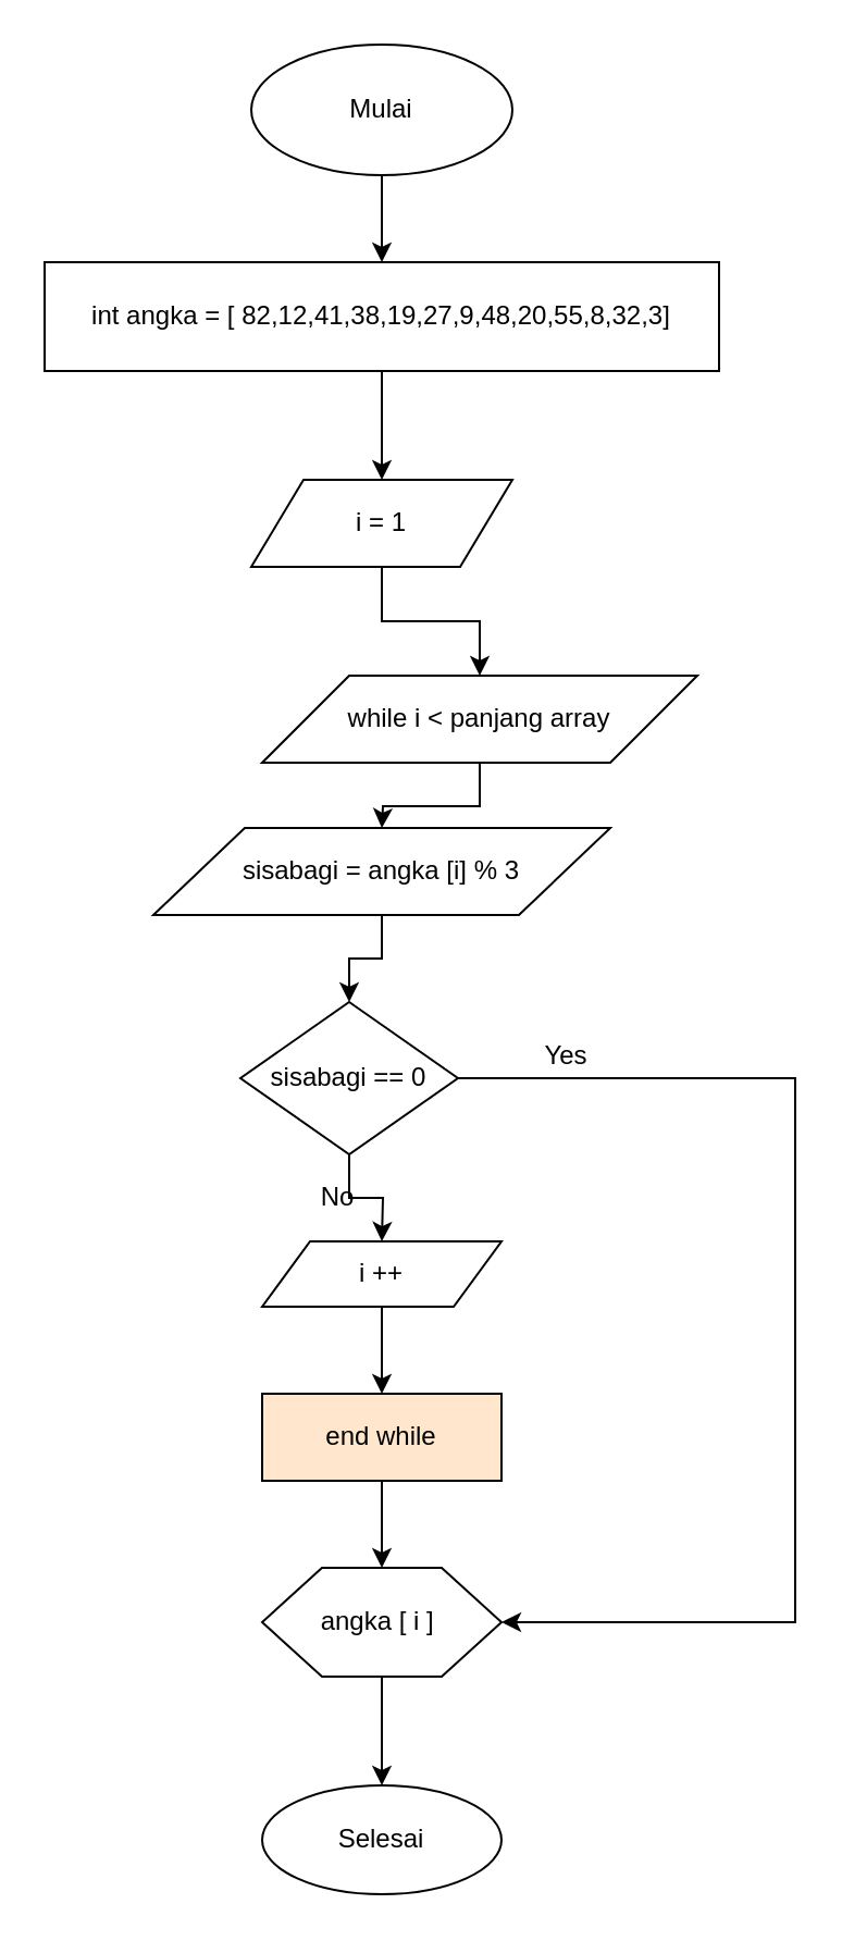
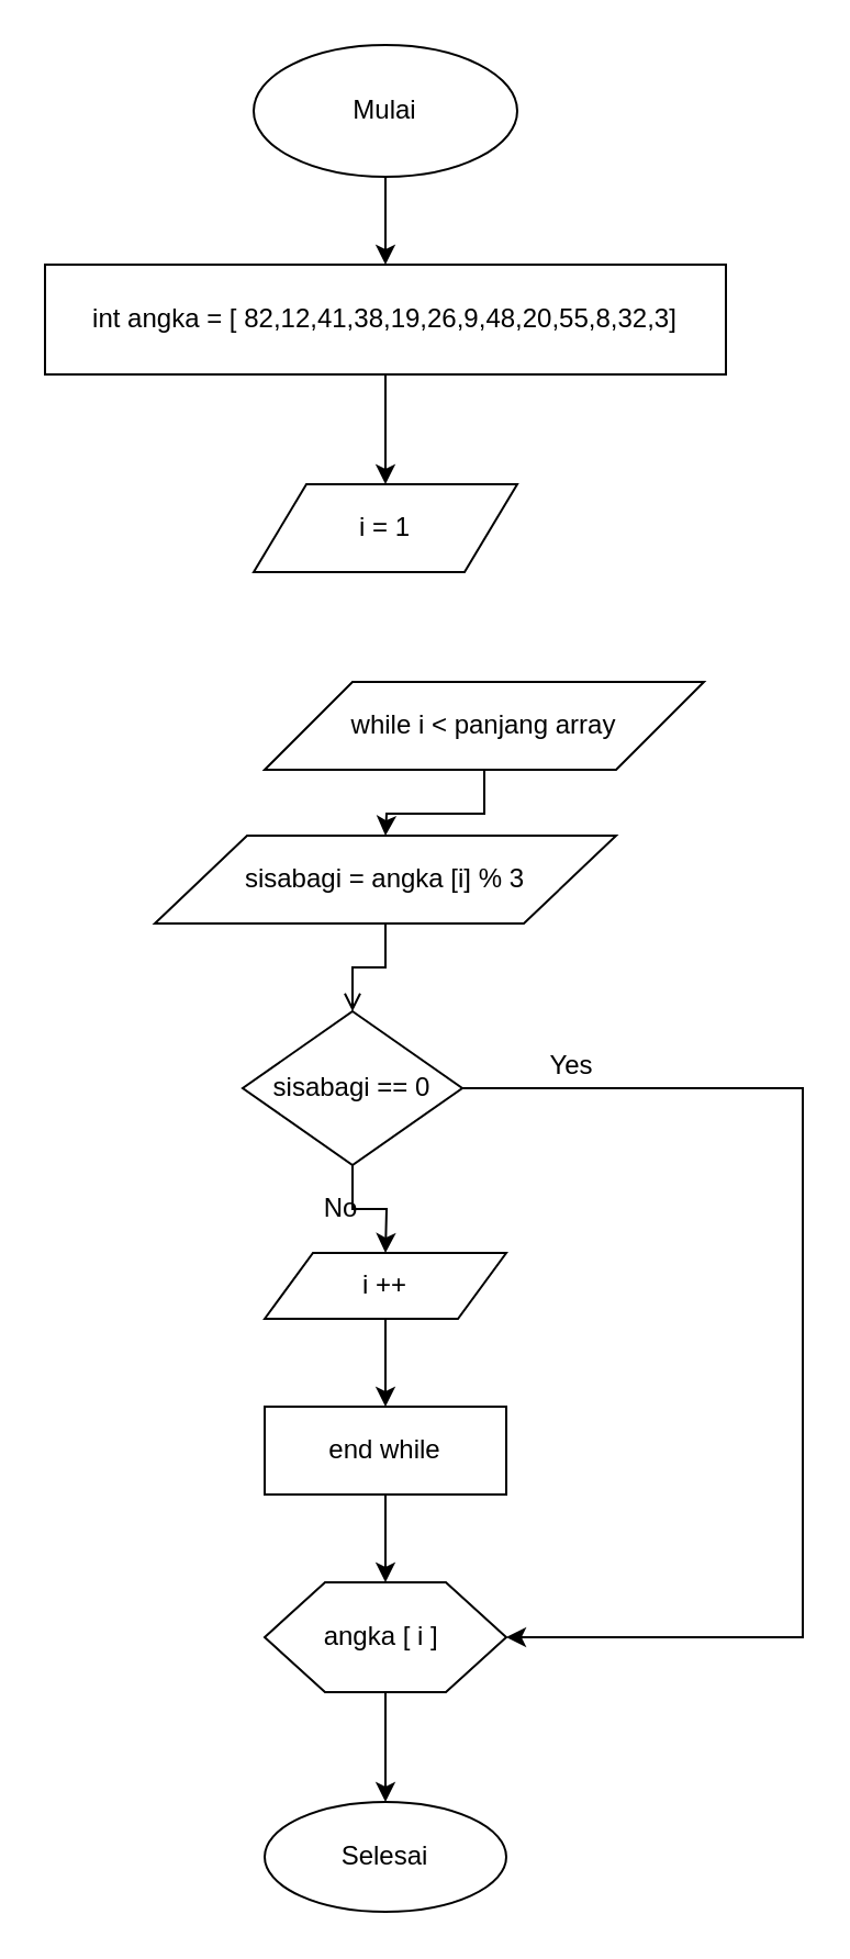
  <mxCell id="0" />
  <mxCell id="1" parent="0" />
  <mxCell id="2" style="edgeStyle=orthogonalEdgeStyle;rounded=0;orthogonalLoop=1;jettySize=auto;html=1;" edge="1" parent="1" source="3"><mxGeometry relative="1" as="geometry"><mxPoint x="175" y="120" as="targetPoint" /></mxGeometry></mxCell>
  <mxCell id="3" value="Mulai" style="ellipse;whiteSpace=wrap;html=1;" vertex="1" parent="1"><mxGeometry x="115" y="20" width="120" height="60" as="geometry" /></mxCell>
  <mxCell id="4" style="edgeStyle=orthogonalEdgeStyle;rounded=0;orthogonalLoop=1;jettySize=auto;html=1;" edge="1" parent="1" source="5"><mxGeometry relative="1" as="geometry"><mxPoint x="175" y="220" as="targetPoint" /></mxGeometry></mxCell>
- <mxCell id="5" value="int angka = [ 82,12,41,38,19,27,9,48,20,55,8,32,3]" style="rounded=0;whiteSpace=wrap;html=1;" vertex="1" parent="1"><mxGeometry x="20" y="120" width="310" height="50" as="geometry" /></mxCell>
- <mxCell id="6" style="edgeStyle=orthogonalEdgeStyle;rounded=0;orthogonalLoop=1;jettySize=auto;html=1;" edge="1" parent="1" source="7" target="9"><mxGeometry relative="1" as="geometry"><mxPoint x="175" y="300" as="targetPoint" /></mxGeometry></mxCell>
+ <mxCell id="5" value="int angka = [ 82,12,41,38,19,26,9,48,20,55,8,32,3]" style="rounded=0;whiteSpace=wrap;html=1;" vertex="1" parent="1"><mxGeometry x="20" y="120" width="310" height="50" as="geometry" /></mxCell>
  <mxCell id="7" value="i = 1" style="shape=parallelogram;perimeter=parallelogramPerimeter;whiteSpace=wrap;html=1;" vertex="1" parent="1"><mxGeometry x="115" y="220" width="120" height="40" as="geometry" /></mxCell>
  <mxCell id="8" style="edgeStyle=orthogonalEdgeStyle;rounded=0;orthogonalLoop=1;jettySize=auto;html=1;" edge="1" parent="1" source="9"><mxGeometry relative="1" as="geometry"><mxPoint x="175" y="380" as="targetPoint" /></mxGeometry></mxCell>
  <mxCell id="9" value="while i &amp;lt; panjang array" style="shape=parallelogram;perimeter=parallelogramPerimeter;whiteSpace=wrap;html=1;" vertex="1" parent="1"><mxGeometry x="120" y="310" width="200" height="40" as="geometry" /></mxCell>
- <mxCell id="10" style="edgeStyle=orthogonalEdgeStyle;rounded=0;orthogonalLoop=1;jettySize=auto;html=1;entryX=0.5;entryY=0;entryDx=0;entryDy=0;" edge="1" parent="1" source="11" target="14"><mxGeometry relative="1" as="geometry" /></mxCell>
+ <mxCell id="10" style="edgeStyle=orthogonalEdgeStyle;rounded=0;orthogonalLoop=1;jettySize=auto;html=1;entryX=0.5;entryY=0;entryDx=0;entryDy=0;endArrow=open;" edge="1" parent="1" source="11" target="14"><mxGeometry relative="1" as="geometry" /></mxCell>
  <mxCell id="11" value="sisabagi = angka [i] % 3" style="shape=parallelogram;perimeter=parallelogramPerimeter;whiteSpace=wrap;html=1;" vertex="1" parent="1"><mxGeometry x="70" y="380" width="210" height="40" as="geometry" /></mxCell>
  <mxCell id="12" style="edgeStyle=orthogonalEdgeStyle;rounded=0;orthogonalLoop=1;jettySize=auto;html=1;" edge="1" parent="1" source="14"><mxGeometry relative="1" as="geometry"><mxPoint x="175" y="570" as="targetPoint" /></mxGeometry></mxCell>
  <mxCell id="13" style="edgeStyle=orthogonalEdgeStyle;rounded=0;orthogonalLoop=1;jettySize=auto;html=1;entryX=1;entryY=0.5;entryDx=0;entryDy=0;" edge="1" parent="1" source="14" target="16"><mxGeometry relative="1" as="geometry"><mxPoint x="365" y="750" as="targetPoint" /><Array as="points"><mxPoint x="365" y="495" /><mxPoint x="365" y="745" /></Array></mxGeometry></mxCell>
  <mxCell id="14" value="sisabagi == 0" style="rhombus;whiteSpace=wrap;html=1;" vertex="1" parent="1"><mxGeometry x="110" y="460" width="100" height="70" as="geometry" /></mxCell>
  <mxCell id="15" style="edgeStyle=orthogonalEdgeStyle;rounded=0;orthogonalLoop=1;jettySize=auto;html=1;" edge="1" parent="1" source="16" target="23"><mxGeometry relative="1" as="geometry"><mxPoint x="175" y="810" as="targetPoint" /></mxGeometry></mxCell>
  <mxCell id="16" value="angka [ i ]&amp;nbsp;" style="shape=hexagon;perimeter=hexagonPerimeter2;whiteSpace=wrap;html=1;" vertex="1" parent="1"><mxGeometry x="120" y="720" width="110" height="50" as="geometry" /></mxCell>
  <mxCell id="17" style="edgeStyle=orthogonalEdgeStyle;rounded=0;orthogonalLoop=1;jettySize=auto;html=1;" edge="1" parent="1" source="18"><mxGeometry relative="1" as="geometry"><mxPoint x="175" y="640" as="targetPoint" /></mxGeometry></mxCell>
  <mxCell id="18" value="i ++" style="shape=parallelogram;perimeter=parallelogramPerimeter;whiteSpace=wrap;html=1;" vertex="1" parent="1"><mxGeometry x="120" y="570" width="110" height="30" as="geometry" /></mxCell>
  <mxCell id="19" style="edgeStyle=orthogonalEdgeStyle;rounded=0;orthogonalLoop=1;jettySize=auto;html=1;" edge="1" parent="1" source="20"><mxGeometry relative="1" as="geometry"><mxPoint x="175" y="720" as="targetPoint" /></mxGeometry></mxCell>
- <mxCell id="20" value="end while" style="rounded=0;whiteSpace=wrap;html=1;fillColor=#ffe6cc;" vertex="1" parent="1"><mxGeometry x="120" y="640" width="110" height="40" as="geometry" /></mxCell>
+ <mxCell id="20" value="end while" style="rounded=0;whiteSpace=wrap;html=1;" vertex="1" parent="1"><mxGeometry x="120" y="640" width="110" height="40" as="geometry" /></mxCell>
  <mxCell id="21" value="Yes" style="text;html=1;strokeColor=none;fillColor=none;align=center;verticalAlign=middle;whiteSpace=wrap;rounded=0;" vertex="1" parent="1"><mxGeometry x="240" y="475" width="40" height="20" as="geometry" /></mxCell>
  <mxCell id="22" value="No" style="text;html=1;strokeColor=none;fillColor=none;align=center;verticalAlign=middle;whiteSpace=wrap;rounded=0;" vertex="1" parent="1"><mxGeometry x="135" y="540" width="40" height="20" as="geometry" /></mxCell>
  <mxCell id="23" value="Selesai" style="ellipse;whiteSpace=wrap;html=1;" vertex="1" parent="1"><mxGeometry x="120" y="820" width="110" height="50" as="geometry" /></mxCell>
